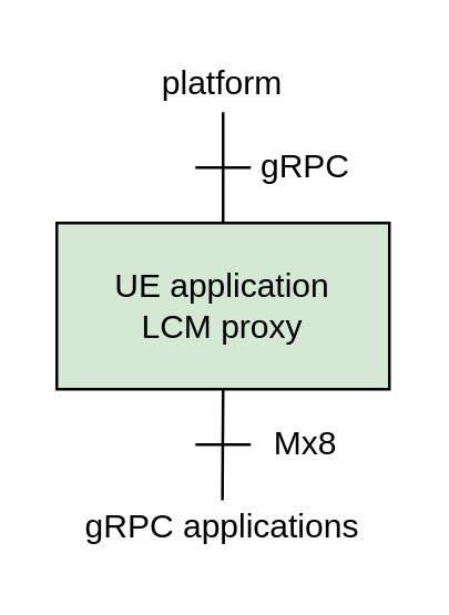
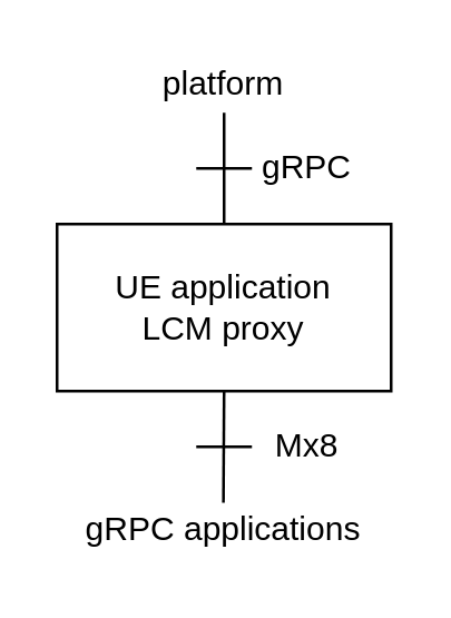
  <mxCell id="0" />
  <mxCell id="1" parent="0" />
- <mxCell id="2" value="UE application&lt;br&gt;LCM proxy&lt;br&gt;" style="rounded=0;whiteSpace=wrap;html=1;fillColor=#d5e8d4;" vertex="1" parent="1"><mxGeometry x="20" y="80" width="120" height="60" as="geometry" /></mxCell>
+ <mxCell id="2" value="UE application&lt;br&gt;LCM proxy&lt;br&gt;" style="rounded=0;whiteSpace=wrap;html=1;" vertex="1" parent="1"><mxGeometry x="20" y="80" width="120" height="60" as="geometry" /></mxCell>
  <mxCell id="3" value="" style="endArrow=none;html=1;exitX=0.5;exitY=0;exitDx=0;exitDy=0;" edge="1" parent="1" source="2"><mxGeometry width="50" height="50" relative="1" as="geometry"><mxPoint x="70" y="70" as="sourcePoint" /><mxPoint x="80" y="40" as="targetPoint" /></mxGeometry></mxCell>
  <mxCell id="4" value="" style="endArrow=none;html=1;" edge="1" parent="1"><mxGeometry width="50" height="50" relative="1" as="geometry"><mxPoint x="70" y="60" as="sourcePoint" /><mxPoint x="90" y="60" as="targetPoint" /></mxGeometry></mxCell>
  <mxCell id="5" value="" style="endArrow=none;html=1;exitX=0.5;exitY=0;exitDx=0;exitDy=0;" edge="1" parent="1"><mxGeometry width="50" height="50" relative="1" as="geometry"><mxPoint x="79.759" y="180.103" as="sourcePoint" /><mxPoint x="80" y="140" as="targetPoint" /></mxGeometry></mxCell>
  <mxCell id="6" value="" style="endArrow=none;html=1;" edge="1" parent="1"><mxGeometry width="50" height="50" relative="1" as="geometry"><mxPoint x="70" y="160" as="sourcePoint" /><mxPoint x="90" y="160" as="targetPoint" /></mxGeometry></mxCell>
  <mxCell id="7" value="platform" style="text;html=1;strokeColor=none;fillColor=none;align=center;verticalAlign=middle;whiteSpace=wrap;rounded=0;" vertex="1" parent="1"><mxGeometry x="40" y="20" width="80" height="20" as="geometry" /></mxCell>
  <mxCell id="8" value="gRPC" style="text;html=1;strokeColor=none;fillColor=none;align=center;verticalAlign=middle;whiteSpace=wrap;rounded=0;" vertex="1" parent="1"><mxGeometry x="90" y="50" width="40" height="20" as="geometry" /></mxCell>
  <mxCell id="9" value="Mx8" style="text;html=1;strokeColor=none;fillColor=none;align=center;verticalAlign=middle;whiteSpace=wrap;rounded=0;" vertex="1" parent="1"><mxGeometry x="90" y="150" width="40" height="20" as="geometry" /></mxCell>
  <mxCell id="10" value="gRPC applications" style="text;html=1;strokeColor=none;fillColor=none;align=center;verticalAlign=middle;whiteSpace=wrap;rounded=0;" vertex="1" parent="1"><mxGeometry x="20" y="180" width="120" height="20" as="geometry" /></mxCell>
